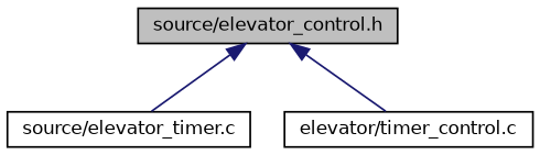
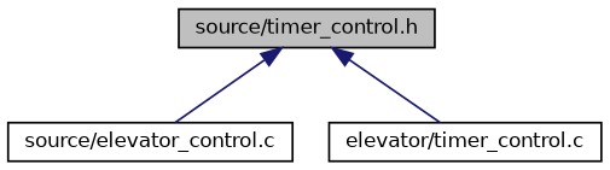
  digraph {
    node [color=black fillcolor=white fontname=Helvetica fontsize=10 shape=record style=filled]
    edge [color=midnightblue dir=back fontname=Helvetica fontsize=10 labelfontname=Helvetica labelfontsize=10 style=solid]
-   n1 [fillcolor=grey75 fontcolor=black height=0.2 label="source/elevator_control.h" width=0.4]
-   n2 [height=0.2 label="source/elevator_timer.c" width=0.4]
+   n1 [fillcolor=grey75 fontcolor=black height=0.2 label="source/timer_control.h" width=0.4]
+   n2 [height=0.2 label="source/elevator_control.c" width=0.4]
    n3 [height=0.2 label="elevator/timer_control.c" width=0.4]
    n1 -> n2
    n1 -> n3
  }
